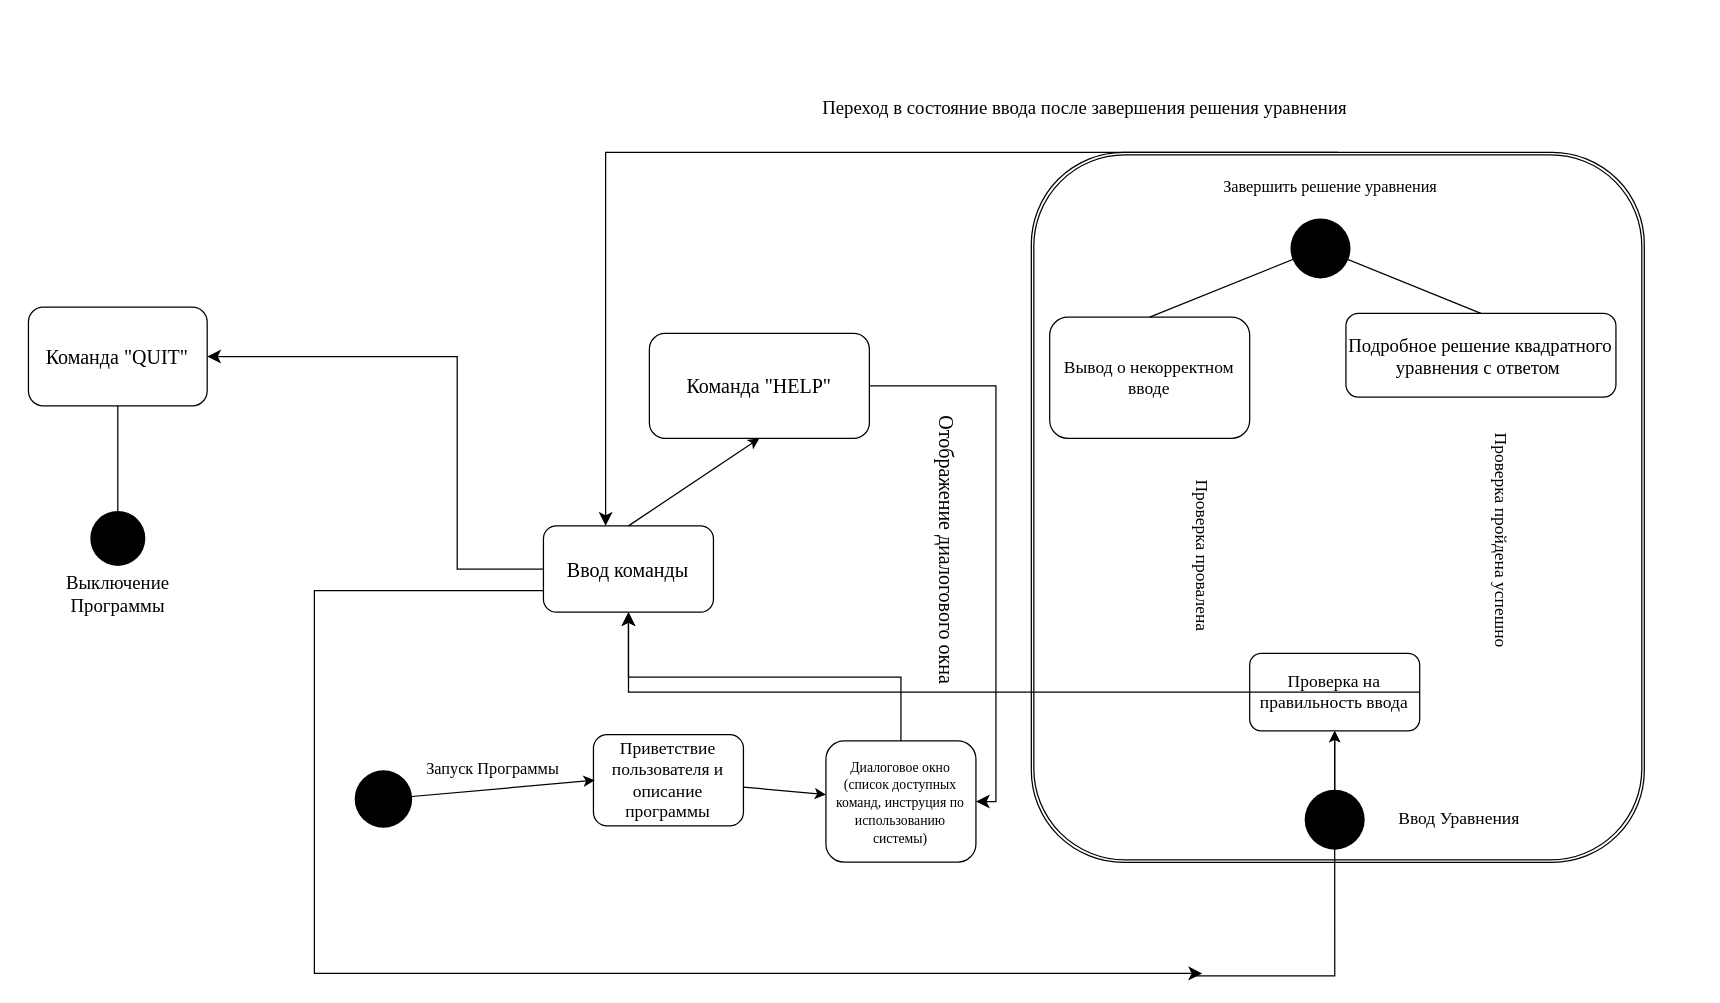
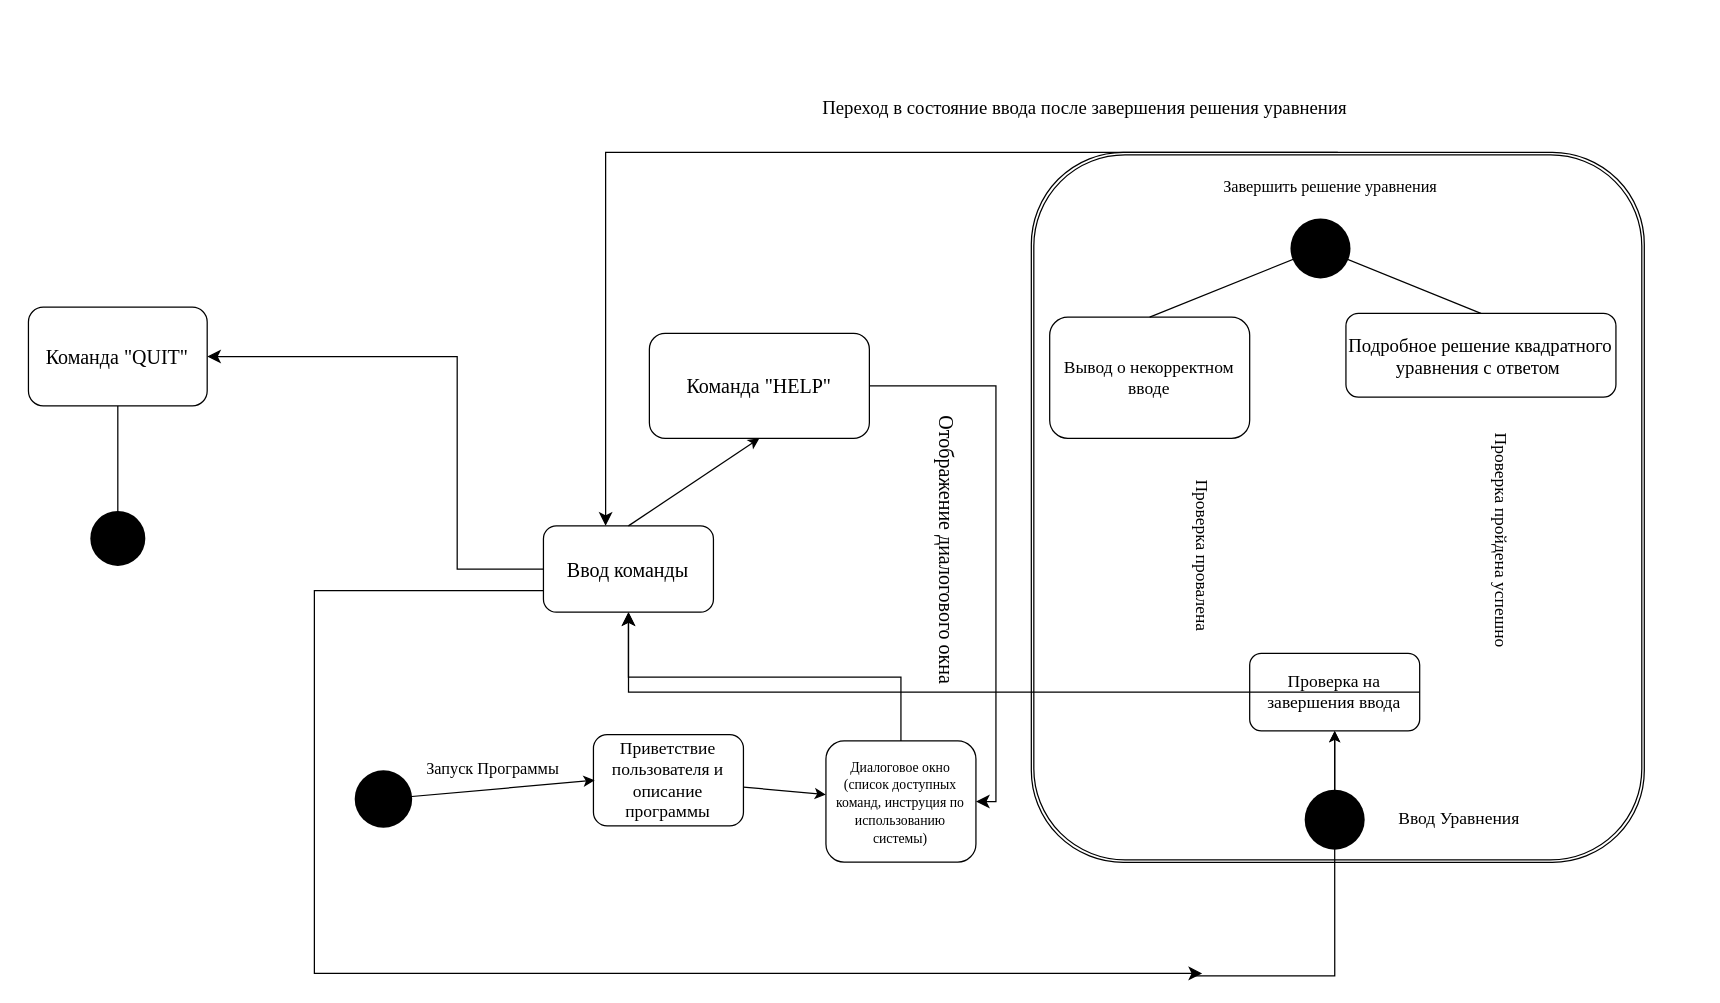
  <mxCell id="0" />
  <mxCell id="1" parent="0" />
  <mxCell id="2" value="" style="shape=ext;double=1;rounded=1;whiteSpace=wrap;html=1;rotation=-90;" parent="1" vertex="1"><mxGeometry x="785.75" y="160" width="568" height="490.38" as="geometry" /></mxCell>
  <mxCell id="3" value="&lt;p&gt;&lt;font style=&quot;font-size: 14px;&quot; face=&quot;Verdana&quot;&gt;Приветствие пользователя и описание программы&lt;/font&gt;&lt;/p&gt;" style="rounded=1;whiteSpace=wrap;html=1;" parent="1" vertex="1"><mxGeometry x="474.25" y="587" width="120" height="73" as="geometry" /></mxCell>
  <mxCell id="4" value="" style="shape=waypoint;sketch=0;fillStyle=solid;size=6;pointerEvents=1;points=[];fillColor=none;resizable=0;rotatable=0;perimeter=centerPerimeter;snapToPoint=1;strokeWidth=21;" parent="1" vertex="1"><mxGeometry x="296.25" y="628.5" width="20" height="20" as="geometry" /></mxCell>
  <mxCell id="5" value="" style="endArrow=classic;html=1;rounded=0;exitX=1.2;exitY=0.55;exitDx=0;exitDy=0;exitPerimeter=0;entryX=0.008;entryY=0.5;entryDx=0;entryDy=0;entryPerimeter=0;curved=0;" parent="1" source="4" target="3" edge="1"><mxGeometry width="50" height="50" relative="1" as="geometry"><mxPoint x="289.25" y="646" as="sourcePoint" /><mxPoint x="482.25" y="636" as="targetPoint" /></mxGeometry></mxCell>
  <mxCell id="6" value="" style="endArrow=classic;html=1;rounded=0;" parent="1" source="3" target="7" edge="1"><mxGeometry width="50" height="50" relative="1" as="geometry"><mxPoint x="289.25" y="646" as="sourcePoint" /><mxPoint x="665.25" y="634" as="targetPoint" /></mxGeometry></mxCell>
  <mxCell id="7" value="&lt;font style=&quot;font-size: 11px;&quot; face=&quot;Verdana&quot;&gt;Диалоговое окно (список доступных команд, инструция по использованию системы)&lt;/font&gt;" style="rounded=1;whiteSpace=wrap;html=1;" parent="1" vertex="1"><mxGeometry x="660.25" y="592" width="120" height="97" as="geometry" /></mxCell>
  <mxCell id="8" value="&lt;span style=&quot;font-family: Verdana; font-size: 13px; text-wrap: nowrap; background-color: rgb(255, 255, 255);&quot;&gt;Запуск Программы&lt;/span&gt;" style="text;html=1;align=center;verticalAlign=middle;whiteSpace=wrap;rounded=0;" parent="1" vertex="1"><mxGeometry x="324.25" y="598.5" width="140" height="30" as="geometry" /></mxCell>
  <mxCell id="9" value="" style="edgeStyle=elbowEdgeStyle;elbow=vertical;endArrow=classic;html=1;curved=0;rounded=0;endSize=8;startSize=8;exitX=0.5;exitY=0;exitDx=0;exitDy=0;entryX=0.5;entryY=1;entryDx=0;entryDy=0;" parent="1" source="7" target="10" edge="1"><mxGeometry width="50" height="50" relative="1" as="geometry"><mxPoint x="494.25" y="531" as="sourcePoint" /><mxPoint x="499.25" y="488" as="targetPoint" /></mxGeometry></mxCell>
  <mxCell id="10" value="&lt;font style=&quot;font-size: 16px;&quot; face=&quot;Verdana&quot;&gt;Ввод команды&lt;/font&gt;" style="rounded=1;whiteSpace=wrap;html=1;" parent="1" vertex="1"><mxGeometry x="434.25" y="420" width="136" height="69" as="geometry" /></mxCell>
  <mxCell id="11" value="" style="endArrow=classic;html=1;rounded=0;exitX=0.5;exitY=0;exitDx=0;exitDy=0;entryX=0.5;entryY=1;entryDx=0;entryDy=0;" parent="1" source="10" target="12" edge="1"><mxGeometry width="50" height="50" relative="1" as="geometry"><mxPoint x="504.25" y="415" as="sourcePoint" /><mxPoint x="522.25" y="271" as="targetPoint" /></mxGeometry></mxCell>
  <mxCell id="12" value="&lt;font style=&quot;font-size: 16px;&quot; face=&quot;Verdana&quot;&gt;Команда &quot;HELP&quot;&lt;/font&gt;" style="rounded=1;whiteSpace=wrap;html=1;" parent="1" vertex="1"><mxGeometry x="519" y="266" width="176" height="84" as="geometry" /></mxCell>
  <mxCell id="13" value="" style="edgeStyle=elbowEdgeStyle;elbow=horizontal;endArrow=classic;html=1;curved=0;rounded=0;endSize=8;startSize=8;exitX=1;exitY=0.5;exitDx=0;exitDy=0;entryX=1;entryY=0.5;entryDx=0;entryDy=0;" parent="1" source="12" target="7" edge="1"><mxGeometry width="50" height="50" relative="1" as="geometry"><mxPoint x="553.25" y="529" as="sourcePoint" /><mxPoint x="929.25" y="624" as="targetPoint" /><Array as="points"><mxPoint x="796.25" y="449" /></Array></mxGeometry></mxCell>
  <mxCell id="14" value="&lt;font style=&quot;font-size: 16px;&quot; face=&quot;Verdana&quot;&gt;Отображение диалогового окна&lt;/font&gt;" style="text;html=1;align=center;verticalAlign=middle;whiteSpace=wrap;rounded=0;rotation=90;" parent="1" vertex="1"><mxGeometry x="640" y="412" width="233.53" height="54.5" as="geometry" /></mxCell>
  <mxCell id="15" value="" style="edgeStyle=elbowEdgeStyle;elbow=horizontal;endArrow=classic;html=1;curved=0;rounded=0;endSize=8;startSize=8;exitX=0;exitY=0.5;exitDx=0;exitDy=0;entryX=1;entryY=0.5;entryDx=0;entryDy=0;" parent="1" source="10" target="16" edge="1"><mxGeometry width="50" height="50" relative="1" as="geometry"><mxPoint x="405.25" y="451" as="sourcePoint" /><mxPoint x="202.25" y="286" as="targetPoint" /><Array as="points"><mxPoint x="365.25" y="375" /></Array></mxGeometry></mxCell>
  <mxCell id="16" value="&lt;font style=&quot;font-size: 16px;&quot; face=&quot;Verdana&quot;&gt;Команда &quot;QUIT&quot;&lt;/font&gt;" style="rounded=1;whiteSpace=wrap;html=1;" parent="1" vertex="1"><mxGeometry x="22.25" y="245" width="143" height="79" as="geometry" /></mxCell>
  <mxCell id="17" value="" style="endArrow=classic;html=1;rounded=0;exitX=0.5;exitY=1;exitDx=0;exitDy=0;" parent="1" source="16" target="18" edge="1"><mxGeometry width="50" height="50" relative="1" as="geometry"><mxPoint x="448.25" y="470" as="sourcePoint" /><mxPoint x="144.25" y="415" as="targetPoint" /></mxGeometry></mxCell>
  <mxCell id="18" value="" style="shape=waypoint;sketch=0;fillStyle=solid;size=6;pointerEvents=1;points=[];fillColor=none;resizable=0;rotatable=0;perimeter=centerPerimeter;snapToPoint=1;strokeWidth=20;fontSize=17;" parent="1" vertex="1"><mxGeometry x="83.75" y="420" width="20" height="20" as="geometry" /></mxCell>
- <mxCell id="19" value="&lt;font style=&quot;font-size: 15px;&quot; face=&quot;Verdana&quot;&gt;Выключение Программы&lt;/font&gt;" style="text;html=1;align=center;verticalAlign=middle;whiteSpace=wrap;rounded=0;" parent="1" vertex="1"><mxGeometry x="20" y="459" width="147.5" height="30" as="geometry" /></mxCell>
  <mxCell id="20" value="" style="edgeStyle=elbowEdgeStyle;elbow=horizontal;endArrow=classic;html=1;curved=0;rounded=0;endSize=8;startSize=8;exitX=0;exitY=0.75;exitDx=0;exitDy=0;" parent="1" source="10" edge="1"><mxGeometry width="50" height="50" relative="1" as="geometry"><mxPoint x="383.25" y="403" as="sourcePoint" /><mxPoint x="961.25" y="778" as="targetPoint" /><Array as="points"><mxPoint x="251" y="633" /></Array></mxGeometry></mxCell>
  <mxCell id="21" value="" style="edgeStyle=orthogonalEdgeStyle;rounded=0;orthogonalLoop=1;jettySize=auto;html=1;" parent="1" source="22" target="25" edge="1"><mxGeometry relative="1" as="geometry" /></mxCell>
  <mxCell id="22" value="" style="shape=waypoint;sketch=0;fillStyle=solid;size=6;pointerEvents=1;points=[];fillColor=none;resizable=0;rotatable=0;perimeter=centerPerimeter;snapToPoint=1;strokeWidth=22;" parent="1" vertex="1"><mxGeometry x="1057.25" y="645" width="20" height="20" as="geometry" /></mxCell>
  <mxCell id="23" value="&lt;font style=&quot;font-size: 14px;&quot; face=&quot;Verdana&quot;&gt;Ввод Уравнения&lt;/font&gt;" style="text;html=1;align=center;verticalAlign=middle;whiteSpace=wrap;rounded=0;" parent="1" vertex="1"><mxGeometry x="1105" y="640" width="124" height="30" as="geometry" /></mxCell>
  <mxCell id="24" value="" style="endArrow=classic;html=1;rounded=0;entryX=0.5;entryY=1;entryDx=0;entryDy=0;" parent="1" target="25" edge="1"><mxGeometry width="50" height="50" relative="1" as="geometry"><mxPoint x="1067.25" y="642" as="sourcePoint" /><mxPoint x="1013.25" y="478" as="targetPoint" /></mxGeometry></mxCell>
- <mxCell id="25" value="&lt;font face=&quot;Verdana&quot; style=&quot;font-size: 14px;&quot;&gt;Проверка на правильность ввода&lt;/font&gt;" style="rounded=1;whiteSpace=wrap;html=1;" parent="1" vertex="1"><mxGeometry x="999.25" y="522" width="136" height="62" as="geometry" /></mxCell>
+ <mxCell id="25" value="&lt;font face=&quot;Verdana&quot; style=&quot;font-size: 14px;&quot;&gt;Проверка на завершения ввода&lt;/font&gt;" style="rounded=1;whiteSpace=wrap;html=1;" parent="1" vertex="1"><mxGeometry x="999.25" y="522" width="136" height="62" as="geometry" /></mxCell>
  <mxCell id="26" value="" style="edgeStyle=segmentEdgeStyle;endArrow=classic;html=1;curved=0;rounded=0;endSize=8;startSize=8;entryX=0.971;entryY=1.143;entryDx=0;entryDy=0;entryPerimeter=0;" parent="1" target="22" edge="1"><mxGeometry width="50" height="50" relative="1" as="geometry"><mxPoint x="953.25" y="780" as="sourcePoint" /><mxPoint x="1038" y="712" as="targetPoint" /><Array as="points"><mxPoint x="1067.25" y="780" /></Array></mxGeometry></mxCell>
  <mxCell id="27" value="" style="edgeStyle=segmentEdgeStyle;endArrow=classic;html=1;curved=0;rounded=0;endSize=8;startSize=8;exitX=1;exitY=0.5;exitDx=0;exitDy=0;" parent="1" source="25" target="10" edge="1"><mxGeometry width="50" height="50" relative="1" as="geometry"><mxPoint x="1143" y="554" as="sourcePoint" /><mxPoint x="1151.25" y="421" as="targetPoint" /></mxGeometry></mxCell>
  <mxCell id="28" value="&lt;font style=&quot;font-size: 15px;&quot; face=&quot;Verdana&quot;&gt;Подробное решение квадратного уравнения с ответом&amp;nbsp;&lt;/font&gt;" style="rounded=1;whiteSpace=wrap;html=1;" parent="1" vertex="1"><mxGeometry x="1076.25" y="250" width="216" height="67" as="geometry" /></mxCell>
  <mxCell id="29" value="&lt;font style=&quot;font-size: 14px;&quot; face=&quot;Verdana&quot;&gt;Проверка провалена&lt;/font&gt;" style="text;html=1;align=center;verticalAlign=middle;whiteSpace=wrap;rounded=0;rotation=90;" parent="1" vertex="1"><mxGeometry x="870.25" y="429" width="181.5" height="30" as="geometry" /></mxCell>
  <mxCell id="30" value="&lt;font face=&quot;Verdana&quot; style=&quot;font-size: 14px;&quot;&gt;Проверка пройдена успешно&lt;/font&gt;" style="text;html=1;align=center;verticalAlign=middle;whiteSpace=wrap;rounded=0;rotation=90;" parent="1" vertex="1"><mxGeometry x="1084.25" y="417" width="231" height="30" as="geometry" /></mxCell>
  <mxCell id="31" value="&lt;font style=&quot;font-size: 14px;&quot; face=&quot;Verdana&quot;&gt;Вывод о некорректном вводе&lt;/font&gt;" style="rounded=1;whiteSpace=wrap;html=1;" parent="1" vertex="1"><mxGeometry x="839.25" y="253" width="160" height="97" as="geometry" /></mxCell>
  <mxCell id="32" value="" style="endArrow=classic;html=1;rounded=0;exitX=0.5;exitY=0;exitDx=0;exitDy=0;" parent="1" source="31" target="33" edge="1"><mxGeometry width="50" height="50" relative="1" as="geometry"><mxPoint x="928.78" y="253" as="sourcePoint" /><mxPoint x="938.25" y="148" as="targetPoint" /></mxGeometry></mxCell>
  <mxCell id="33" value="" style="shape=waypoint;sketch=0;fillStyle=solid;size=6;pointerEvents=1;points=[];fillColor=none;resizable=0;rotatable=0;perimeter=centerPerimeter;snapToPoint=1;strokeWidth=22;" parent="1" vertex="1"><mxGeometry x="1045.88" y="188" width="20" height="20" as="geometry" /></mxCell>
  <mxCell id="34" value="&lt;font style=&quot;font-size: 13px;&quot; face=&quot;Verdana&quot;&gt;Завершить решение уравнения&lt;/font&gt;" style="text;html=1;align=center;verticalAlign=middle;whiteSpace=wrap;rounded=0;rotation=0;" parent="1" vertex="1"><mxGeometry x="968" y="130" width="191.75" height="35.5" as="geometry" /></mxCell>
  <mxCell id="35" value="&lt;font style=&quot;font-size: 15px;&quot; face=&quot;Verdana&quot;&gt;Переход в состояние ввода после завершения решения уравнения&lt;/font&gt;" style="text;html=1;align=center;verticalAlign=middle;whiteSpace=wrap;rounded=0;" parent="1" vertex="1"><mxGeometry x="578" y="20" width="579" height="130" as="geometry" /></mxCell>
  <mxCell id="36" value="" style="edgeStyle=elbowEdgeStyle;elbow=horizontal;endArrow=classic;html=1;curved=0;rounded=0;endSize=8;startSize=8;exitX=1;exitY=0.5;exitDx=0;exitDy=0;" parent="1" source="2" target="10" edge="1"><mxGeometry width="50" height="50" relative="1" as="geometry"><mxPoint x="1138.5" y="-259" as="sourcePoint" /><mxPoint x="393" y="382" as="targetPoint" /><Array as="points"><mxPoint x="484" y="273" /></Array></mxGeometry></mxCell>
  <mxCell id="37" value="" style="endArrow=classic;html=1;rounded=0;exitX=0.5;exitY=0;exitDx=0;exitDy=0;entryX=0.817;entryY=0.867;entryDx=0;entryDy=0;entryPerimeter=0;" parent="1" source="28" target="33" edge="1"><mxGeometry width="50" height="50" relative="1" as="geometry"><mxPoint x="1174" y="208" as="sourcePoint" /><mxPoint x="1269" y="172" as="targetPoint" /></mxGeometry></mxCell>
